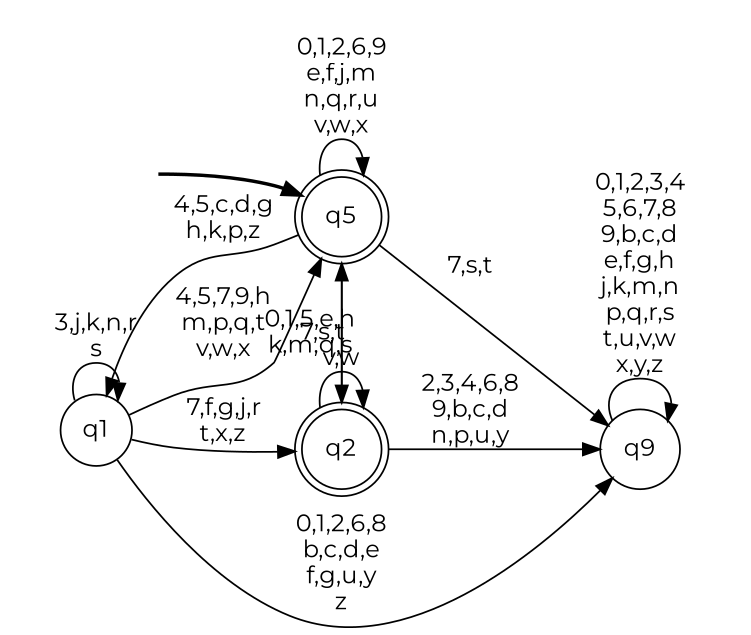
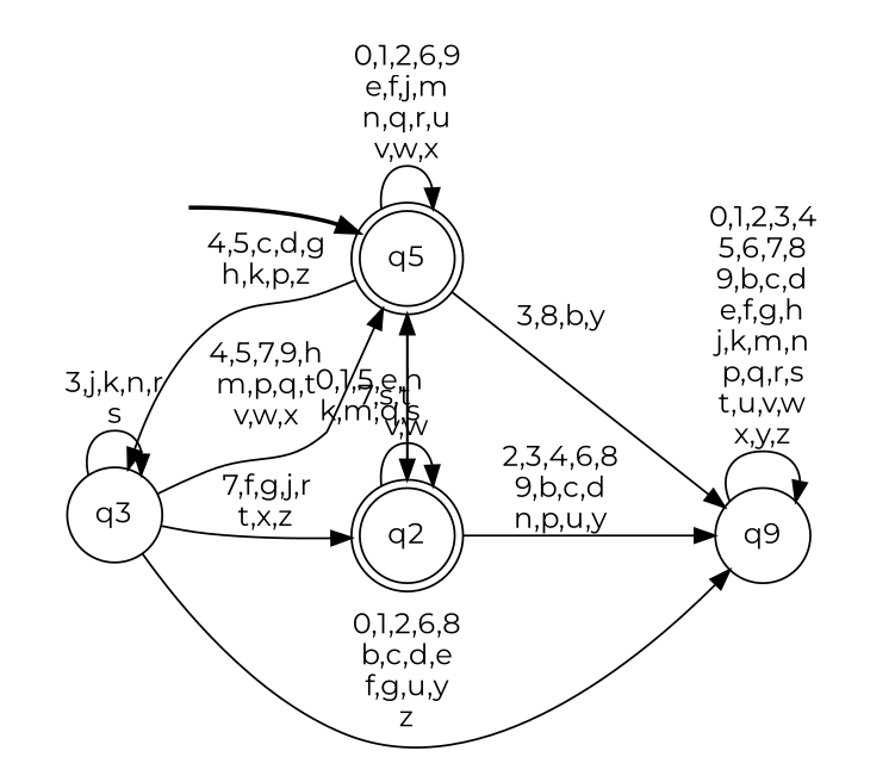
  digraph {
    fontname=Montserrat
    rankdir=LR
    node [fontname=Montserrat shape=doublecircle style="rounded,filled" color=black fillcolor=white]
    edge [fontname=Montserrat]
    __start0 [height=0 shape=none style=invis width=0 color="" fillcolor=""]
    n2 [label=q5]
-   n3 [label=q1 shape=circle style=filled]
+   n3 [label=q3 shape=circle style=filled]
    n4 [label=q2]
    n5 [label=q9 shape=circle style=filled]
    subgraph cluster_1 {
      nodesep=0.15
      ranksep=0.15
      style=invis
      __start0
      n2
    }
    __start0 -> n2 [penwidth=2]
    n2 -> n2 [label="0,1,2,6,9\ne,f,j,m\nn,q,r,u\nv,w,x"]
    n2 -> n3 [label="4,5,c,d,g\nh,k,p,z"]
    n2 -> n4 [label="7,s,t"]
-   n2 -> n5 [label="7,s,t"]
+   n2 -> n5 [label="3,8,b,y"]
    n3 -> n2 [label="4,5,7,9,h\nm,p,q,t\nv,w,x"]
    n3 -> n3 [label="3,j,k,n,r\ns"]
    n3 -> n4 [label="7,f,g,j,r\nt,x,z"]
    n3 -> n5 [label="0,1,2,6,8\nb,c,d,e\nf,g,u,y\nz"]
    n4 -> n2 [label="0,1,5,e,h\nk,m,q,s"]
    n4 -> n4 [label="v,w"]
    n4 -> n5 [label="2,3,4,6,8\n9,b,c,d\nn,p,u,y"]
    n5 -> n5 [label="0,1,2,3,4\n5,6,7,8\n9,b,c,d\ne,f,g,h\nj,k,m,n\np,q,r,s\nt,u,v,w\nx,y,z"]
  }
